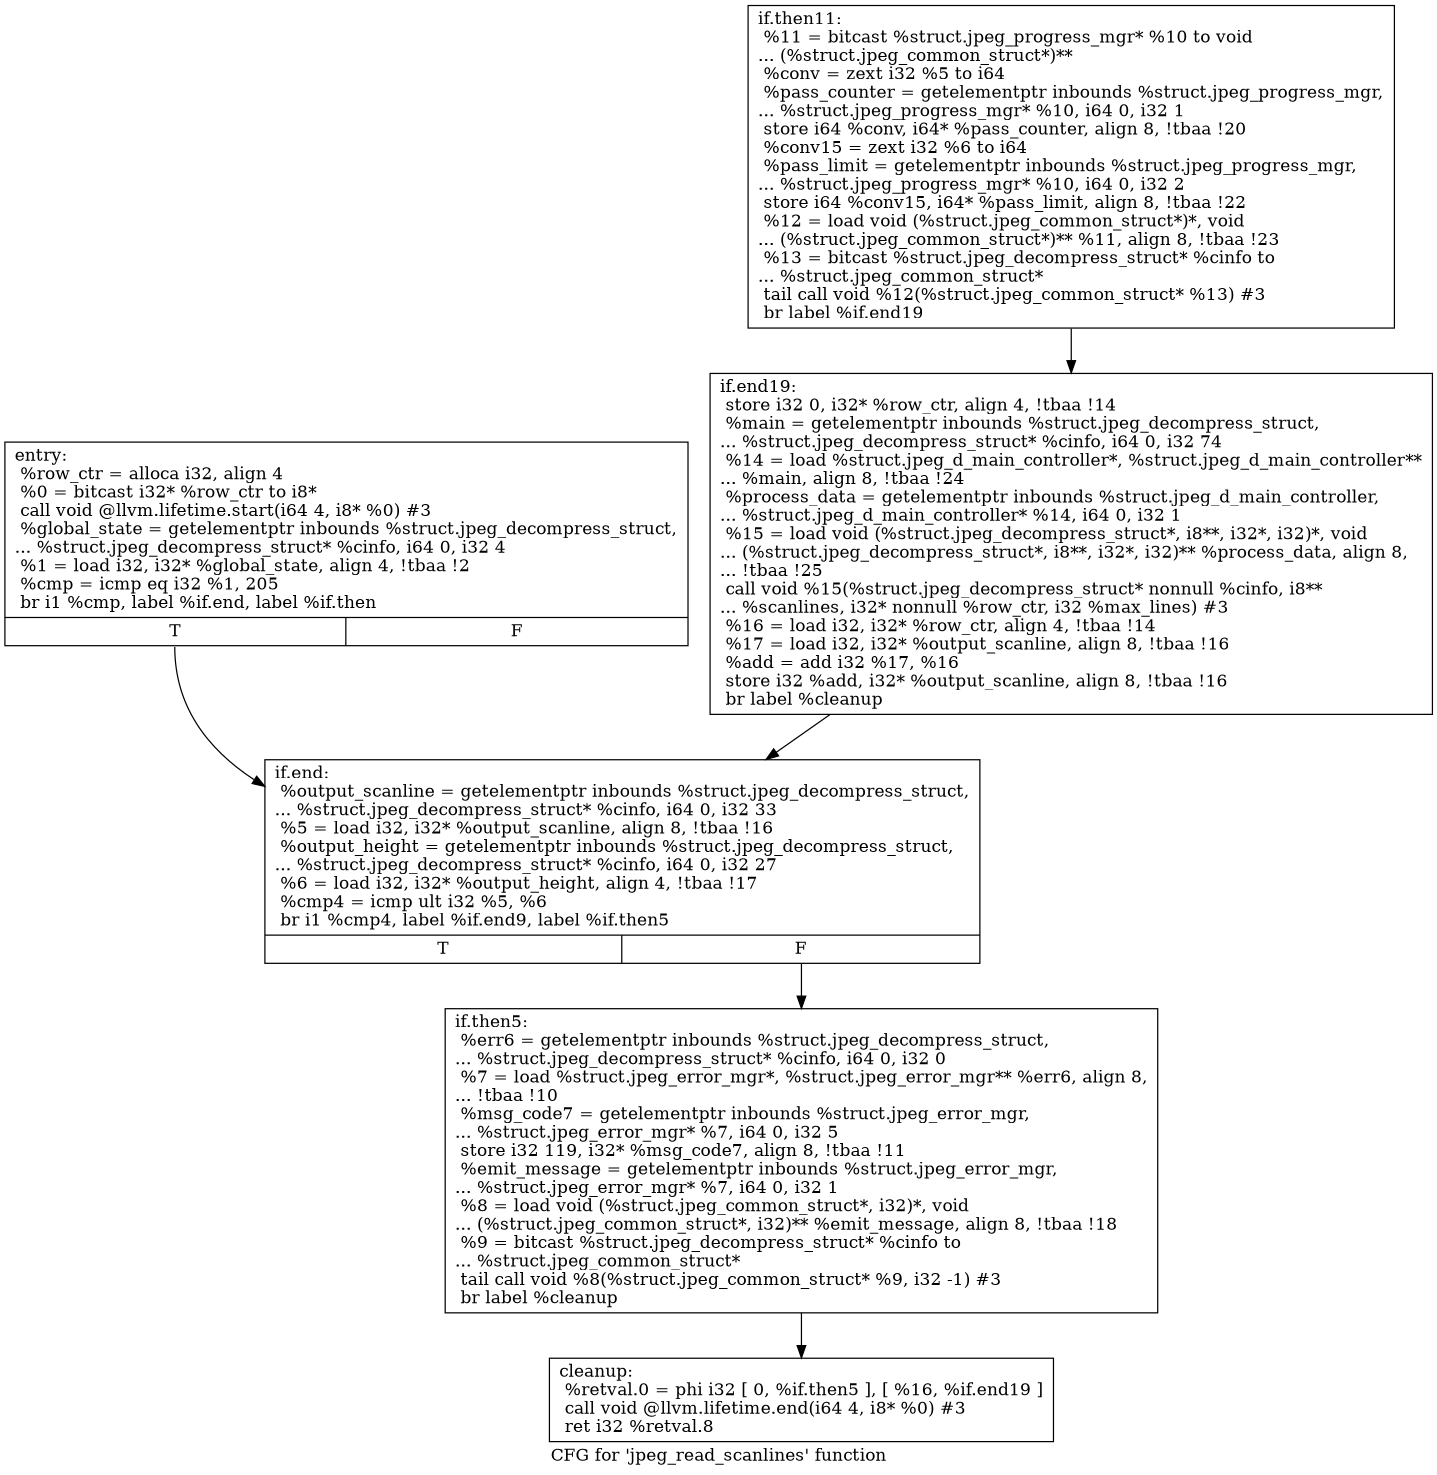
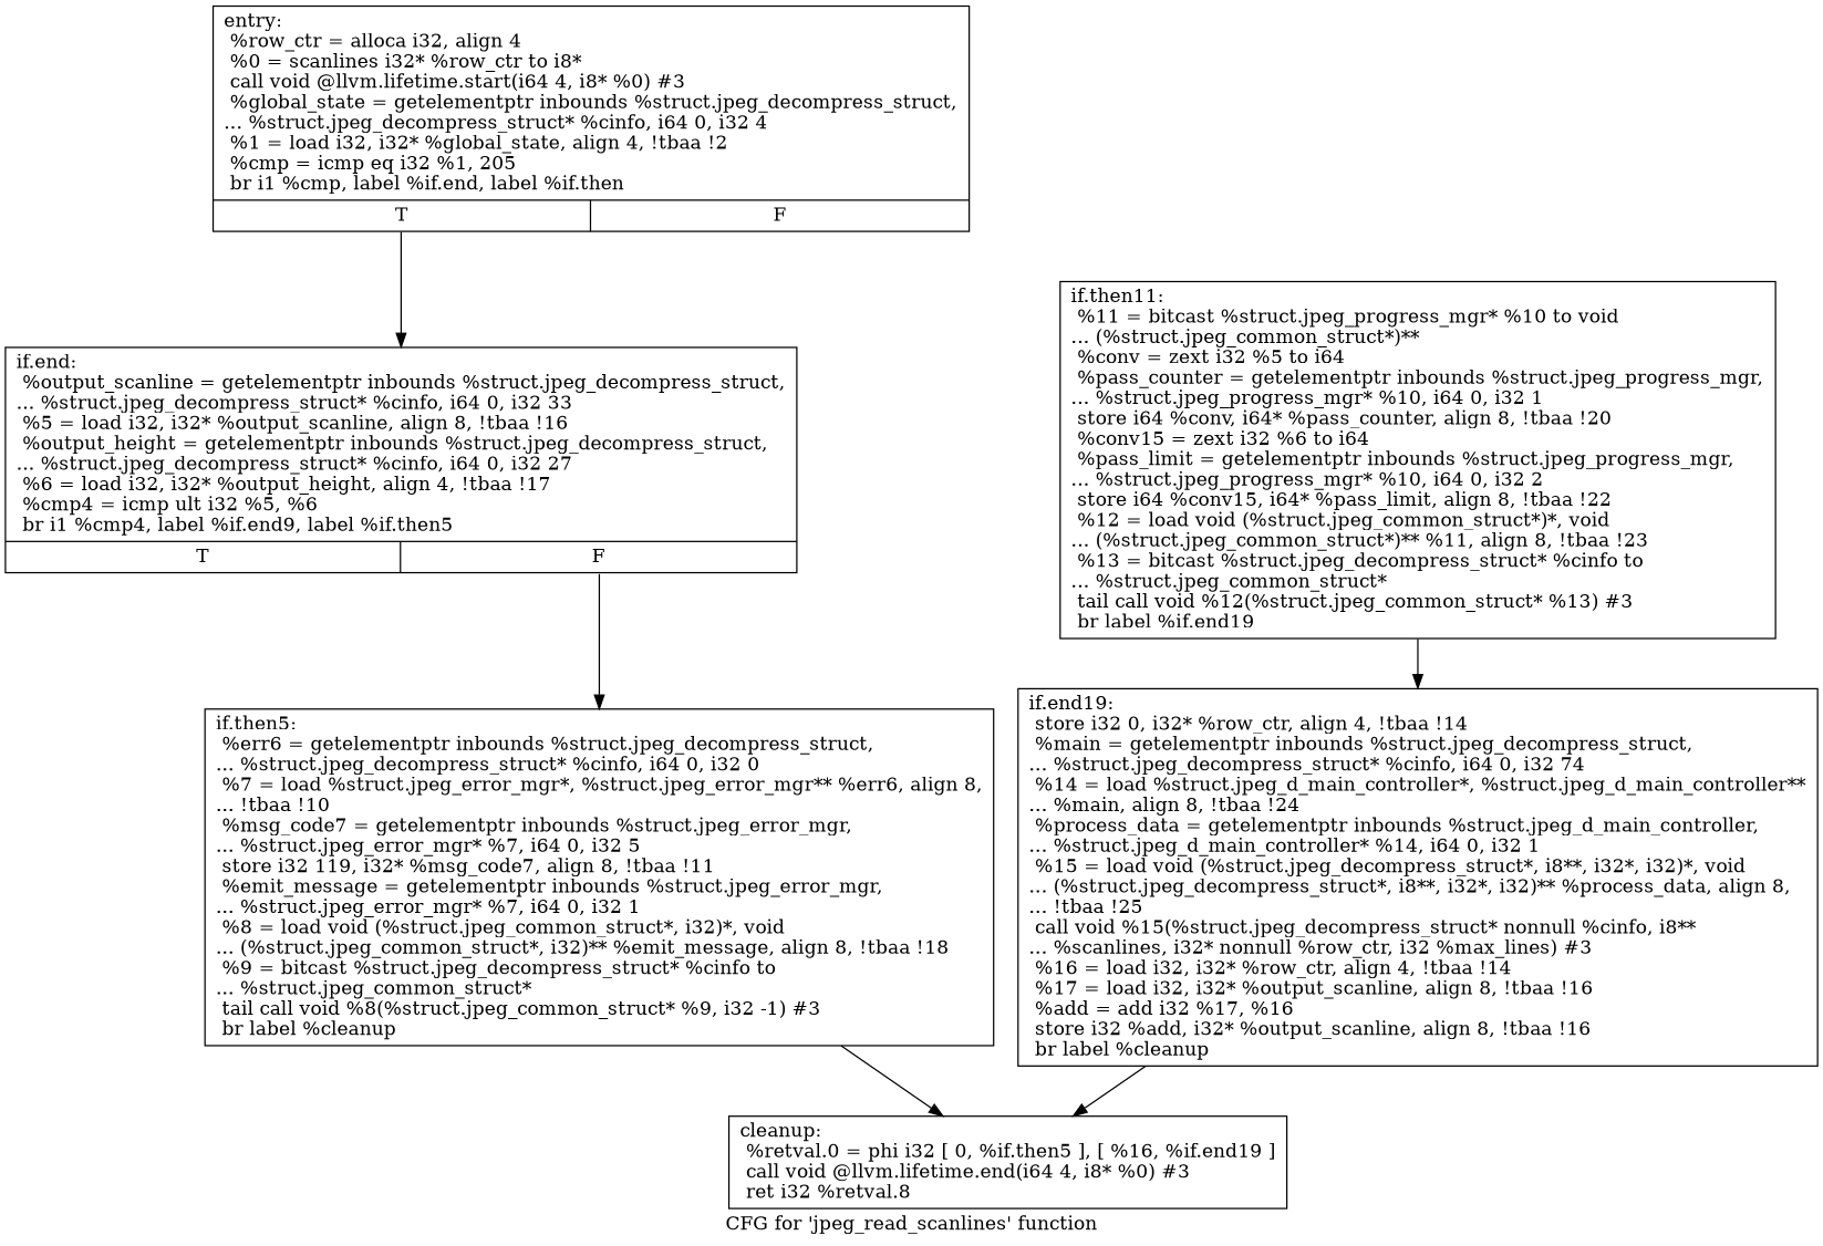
  digraph {
    label="CFG for 'jpeg_read_scanlines' function"
    node [shape=record]
-   n1 [label="{entry:\l  %row_ctr = alloca i32, align 4\l  %0 = bitcast i32* %row_ctr to i8*\l  call void @llvm.lifetime.start(i64 4, i8* %0) #3\l  %global_state = getelementptr inbounds %struct.jpeg_decompress_struct,\l... %struct.jpeg_decompress_struct* %cinfo, i64 0, i32 4\l  %1 = load i32, i32* %global_state, align 4, !tbaa !2\l  %cmp = icmp eq i32 %1, 205\l  br i1 %cmp, label %if.end, label %if.then\l|{<s0>T|<s1>F}}"]
+   n1 [label="{entry:\l  %row_ctr = alloca i32, align 4\l  %0 = scanlines i32* %row_ctr to i8*\l  call void @llvm.lifetime.start(i64 4, i8* %0) #3\l  %global_state = getelementptr inbounds %struct.jpeg_decompress_struct,\l... %struct.jpeg_decompress_struct* %cinfo, i64 0, i32 4\l  %1 = load i32, i32* %global_state, align 4, !tbaa !2\l  %cmp = icmp eq i32 %1, 205\l  br i1 %cmp, label %if.end, label %if.then\l|{<s0>T|<s1>F}}"]
    n2 [label="{if.end:                                           \l  %output_scanline = getelementptr inbounds %struct.jpeg_decompress_struct,\l... %struct.jpeg_decompress_struct* %cinfo, i64 0, i32 33\l  %5 = load i32, i32* %output_scanline, align 8, !tbaa !16\l  %output_height = getelementptr inbounds %struct.jpeg_decompress_struct,\l... %struct.jpeg_decompress_struct* %cinfo, i64 0, i32 27\l  %6 = load i32, i32* %output_height, align 4, !tbaa !17\l  %cmp4 = icmp ult i32 %5, %6\l  br i1 %cmp4, label %if.end9, label %if.then5\l|{<s0>T|<s1>F}}"]
    n3 [label="{if.then5:                                         \l  %err6 = getelementptr inbounds %struct.jpeg_decompress_struct,\l... %struct.jpeg_decompress_struct* %cinfo, i64 0, i32 0\l  %7 = load %struct.jpeg_error_mgr*, %struct.jpeg_error_mgr** %err6, align 8,\l... !tbaa !10\l  %msg_code7 = getelementptr inbounds %struct.jpeg_error_mgr,\l... %struct.jpeg_error_mgr* %7, i64 0, i32 5\l  store i32 119, i32* %msg_code7, align 8, !tbaa !11\l  %emit_message = getelementptr inbounds %struct.jpeg_error_mgr,\l... %struct.jpeg_error_mgr* %7, i64 0, i32 1\l  %8 = load void (%struct.jpeg_common_struct*, i32)*, void\l... (%struct.jpeg_common_struct*, i32)** %emit_message, align 8, !tbaa !18\l  %9 = bitcast %struct.jpeg_decompress_struct* %cinfo to\l... %struct.jpeg_common_struct*\l  tail call void %8(%struct.jpeg_common_struct* %9, i32 -1) #3\l  br label %cleanup\l}"]
    n4 [label="{cleanup:                                          \l  %retval.0 = phi i32 [ 0, %if.then5 ], [ %16, %if.end19 ]\l  call void @llvm.lifetime.end(i64 4, i8* %0) #3\l  ret i32 %retval.8\l}"]
    n5 [label="{if.end19:                                         \l  store i32 0, i32* %row_ctr, align 4, !tbaa !14\l  %main = getelementptr inbounds %struct.jpeg_decompress_struct,\l... %struct.jpeg_decompress_struct* %cinfo, i64 0, i32 74\l  %14 = load %struct.jpeg_d_main_controller*, %struct.jpeg_d_main_controller**\l... %main, align 8, !tbaa !24\l  %process_data = getelementptr inbounds %struct.jpeg_d_main_controller,\l... %struct.jpeg_d_main_controller* %14, i64 0, i32 1\l  %15 = load void (%struct.jpeg_decompress_struct*, i8**, i32*, i32)*, void\l... (%struct.jpeg_decompress_struct*, i8**, i32*, i32)** %process_data, align 8,\l... !tbaa !25\l  call void %15(%struct.jpeg_decompress_struct* nonnull %cinfo, i8**\l... %scanlines, i32* nonnull %row_ctr, i32 %max_lines) #3\l  %16 = load i32, i32* %row_ctr, align 4, !tbaa !14\l  %17 = load i32, i32* %output_scanline, align 8, !tbaa !16\l  %add = add i32 %17, %16\l  store i32 %add, i32* %output_scanline, align 8, !tbaa !16\l  br label %cleanup\l}"]
    n6 [label="{if.then11:                                        \l  %11 = bitcast %struct.jpeg_progress_mgr* %10 to void\l... (%struct.jpeg_common_struct*)**\l  %conv = zext i32 %5 to i64\l  %pass_counter = getelementptr inbounds %struct.jpeg_progress_mgr,\l... %struct.jpeg_progress_mgr* %10, i64 0, i32 1\l  store i64 %conv, i64* %pass_counter, align 8, !tbaa !20\l  %conv15 = zext i32 %6 to i64\l  %pass_limit = getelementptr inbounds %struct.jpeg_progress_mgr,\l... %struct.jpeg_progress_mgr* %10, i64 0, i32 2\l  store i64 %conv15, i64* %pass_limit, align 8, !tbaa !22\l  %12 = load void (%struct.jpeg_common_struct*)*, void\l... (%struct.jpeg_common_struct*)** %11, align 8, !tbaa !23\l  %13 = bitcast %struct.jpeg_decompress_struct* %cinfo to\l... %struct.jpeg_common_struct*\l  tail call void %12(%struct.jpeg_common_struct* %13) #3\l  br label %if.end19\l}"]
    n1 -> n2 [tailport=s0]
    n2 -> n3 [tailport=s1]
    n3 -> n4
-   n5 -> n2
+   n5 -> n4
    n6 -> n5
  }
